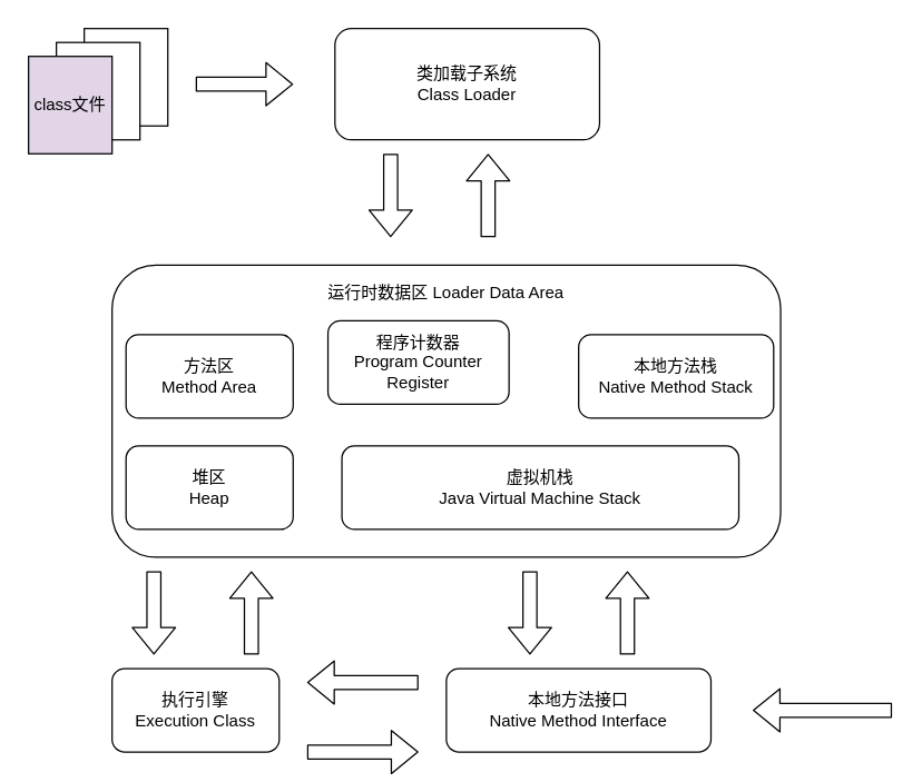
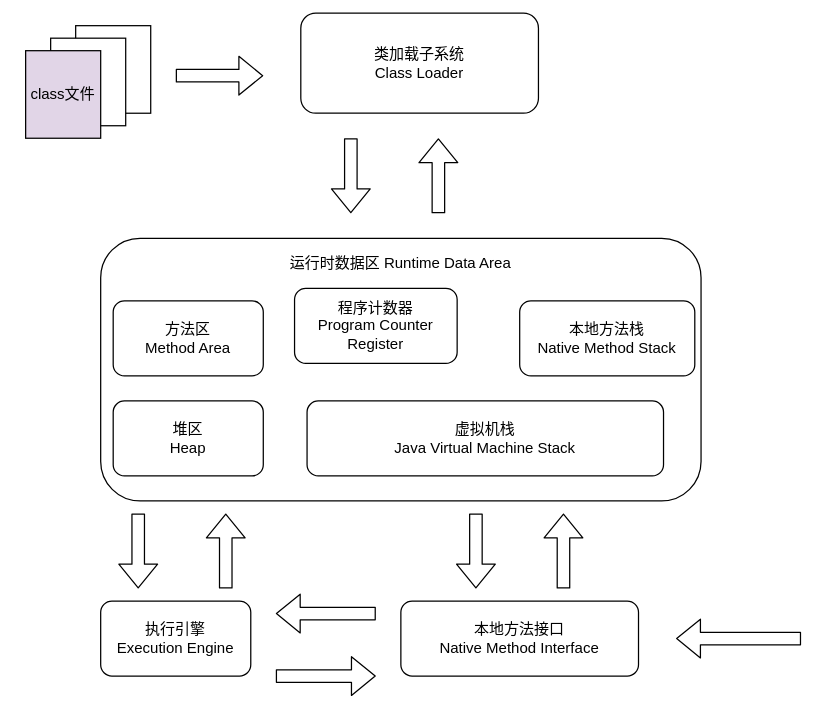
  <mxCell id="0" />
  <mxCell id="1" parent="0" />
  <mxCell id="2" value="" style="rounded=0;whiteSpace=wrap;html=1;" vertex="1" parent="1"><mxGeometry x="60" y="20" width="60" height="70" as="geometry" /></mxCell>
  <mxCell id="3" value="" style="rounded=0;whiteSpace=wrap;html=1;" vertex="1" parent="1"><mxGeometry x="40" y="30" width="60" height="70" as="geometry" /></mxCell>
  <mxCell id="4" value="class文件" style="rounded=0;whiteSpace=wrap;html=1;fillColor=#e1d5e7;" vertex="1" parent="1"><mxGeometry x="20" y="40" width="60" height="70" as="geometry" /></mxCell>
  <mxCell id="5" value="" style="shape=flexArrow;endArrow=classic;html=1;" edge="1" parent="1"><mxGeometry width="50" height="50" relative="1" as="geometry"><mxPoint x="140" y="60" as="sourcePoint" /><mxPoint x="210" y="60" as="targetPoint" /></mxGeometry></mxCell>
- <mxCell id="6" value="类加载子系统&lt;br&gt;Class Loader" style="rounded=1;whiteSpace=wrap;html=1;" vertex="1" parent="1"><mxGeometry x="240" y="20" width="190" height="80" as="geometry" /></mxCell>
+ <mxCell id="6" value="类加载子系统&lt;br&gt;Class Loader" style="rounded=1;whiteSpace=wrap;html=1;" vertex="1" parent="1"><mxGeometry x="240" y="10" width="190" height="80" as="geometry" /></mxCell>
  <mxCell id="7" value="" style="rounded=1;whiteSpace=wrap;html=1;" vertex="1" parent="1"><mxGeometry x="80" y="190" width="480" height="210" as="geometry" /></mxCell>
- <mxCell id="8" value="运行时数据区 Loader Data Area" style="text;html=1;strokeColor=none;fillColor=none;align=center;verticalAlign=middle;whiteSpace=wrap;rounded=0;" vertex="1" parent="1"><mxGeometry x="200" y="200" width="240" height="20" as="geometry" /></mxCell>
+ <mxCell id="8" value="运行时数据区 Runtime Data Area" style="text;html=1;strokeColor=none;fillColor=none;align=center;verticalAlign=middle;whiteSpace=wrap;rounded=0;" vertex="1" parent="1"><mxGeometry x="200" y="200" width="240" height="20" as="geometry" /></mxCell>
  <mxCell id="9" value="堆区&lt;br&gt;Heap" style="rounded=1;whiteSpace=wrap;html=1;" vertex="1" parent="1"><mxGeometry x="90" y="320" width="120" height="60" as="geometry" /></mxCell>
  <mxCell id="10" value="方法区&lt;br&gt;Method Area" style="rounded=1;whiteSpace=wrap;html=1;" vertex="1" parent="1"><mxGeometry x="90" y="240" width="120" height="60" as="geometry" /></mxCell>
  <mxCell id="11" value="程序计数器&lt;br&gt;Program Counter Register" style="rounded=1;whiteSpace=wrap;html=1;" vertex="1" parent="1"><mxGeometry x="235" y="230" width="130" height="60" as="geometry" /></mxCell>
  <mxCell id="12" value="本地方法栈&lt;br&gt;Native Method Stack" style="rounded=1;whiteSpace=wrap;html=1;" vertex="1" parent="1"><mxGeometry x="415" y="240" width="140" height="60" as="geometry" /></mxCell>
  <mxCell id="13" value="虚拟机栈&lt;br&gt;Java Virtual Machine Stack" style="rounded=1;whiteSpace=wrap;html=1;" vertex="1" parent="1"><mxGeometry x="245" y="320" width="285" height="60" as="geometry" /></mxCell>
- <mxCell id="14" value="执行引擎&lt;br&gt;Execution Class" style="rounded=1;whiteSpace=wrap;html=1;" vertex="1" parent="1"><mxGeometry x="80" y="480" width="120" height="60" as="geometry" /></mxCell>
+ <mxCell id="14" value="执行引擎&lt;br&gt;Execution Engine" style="rounded=1;whiteSpace=wrap;html=1;" vertex="1" parent="1"><mxGeometry x="80" y="480" width="120" height="60" as="geometry" /></mxCell>
  <mxCell id="15" value="" style="group" vertex="1" connectable="0" parent="1"><mxGeometry x="280" y="110" width="70" height="60" as="geometry" /></mxCell>
  <mxCell id="16" value="" style="shape=flexArrow;endArrow=classic;html=1;" edge="1" parent="15"><mxGeometry width="50" height="50" relative="1" as="geometry"><mxPoint as="sourcePoint" /><mxPoint y="60" as="targetPoint" /></mxGeometry></mxCell>
  <mxCell id="17" value="" style="shape=flexArrow;endArrow=classic;html=1;" edge="1" parent="15"><mxGeometry width="50" height="50" relative="1" as="geometry"><mxPoint x="70" y="60" as="sourcePoint" /><mxPoint x="70" as="targetPoint" /></mxGeometry></mxCell>
  <mxCell id="18" value="" style="group" vertex="1" connectable="0" parent="1"><mxGeometry x="110" y="410" width="70" height="60" as="geometry" /></mxCell>
  <mxCell id="19" value="" style="shape=flexArrow;endArrow=classic;html=1;" edge="1" parent="18"><mxGeometry width="50" height="50" relative="1" as="geometry"><mxPoint as="sourcePoint" /><mxPoint y="60" as="targetPoint" /></mxGeometry></mxCell>
  <mxCell id="20" value="" style="shape=flexArrow;endArrow=classic;html=1;" edge="1" parent="18"><mxGeometry width="50" height="50" relative="1" as="geometry"><mxPoint x="70" y="60" as="sourcePoint" /><mxPoint x="70" as="targetPoint" /></mxGeometry></mxCell>
  <mxCell id="21" value="本地方法接口&lt;br&gt;Native Method Interface" style="rounded=1;whiteSpace=wrap;html=1;" vertex="1" parent="1"><mxGeometry x="320" y="480" width="190" height="60" as="geometry" /></mxCell>
  <mxCell id="22" value="" style="group;rotation=270;" vertex="1" connectable="0" parent="1"><mxGeometry x="230" y="480" width="70" height="60" as="geometry" /></mxCell>
  <mxCell id="23" value="" style="shape=flexArrow;endArrow=classic;html=1;" edge="1" parent="22"><mxGeometry width="50" height="50" relative="1" as="geometry"><mxPoint x="70" y="10" as="sourcePoint" /><mxPoint x="-10" y="10" as="targetPoint" /></mxGeometry></mxCell>
  <mxCell id="24" value="" style="shape=flexArrow;endArrow=classic;html=1;" edge="1" parent="22"><mxGeometry width="50" height="50" relative="1" as="geometry"><mxPoint x="-10" y="60" as="sourcePoint" /><mxPoint x="70" y="60" as="targetPoint" /></mxGeometry></mxCell>
  <mxCell id="25" value="" style="group" vertex="1" connectable="0" parent="1"><mxGeometry x="380" y="410" width="70" height="60" as="geometry" /></mxCell>
  <mxCell id="26" value="" style="shape=flexArrow;endArrow=classic;html=1;" edge="1" parent="25"><mxGeometry width="50" height="50" relative="1" as="geometry"><mxPoint as="sourcePoint" /><mxPoint y="60" as="targetPoint" /></mxGeometry></mxCell>
  <mxCell id="27" value="" style="shape=flexArrow;endArrow=classic;html=1;" edge="1" parent="25"><mxGeometry width="50" height="50" relative="1" as="geometry"><mxPoint x="70" y="60" as="sourcePoint" /><mxPoint x="70" as="targetPoint" /></mxGeometry></mxCell>
  <mxCell id="28" value="" style="shape=flexArrow;endArrow=classic;html=1;" edge="1" parent="1"><mxGeometry width="50" height="50" relative="1" as="geometry"><mxPoint x="640" y="510" as="sourcePoint" /><mxPoint x="540" y="510" as="targetPoint" /></mxGeometry></mxCell>
